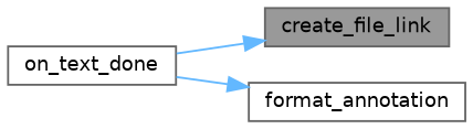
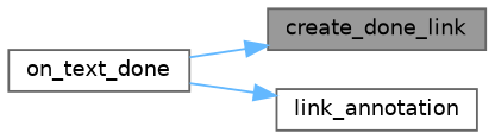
  digraph {
    rankdir=RL
    node [color=grey40 fillcolor=white fontname=Helvetica fontsize=10 shape=box style=filled]
    edge [color=steelblue1 dir=back fontname=Helvetica fontsize=10 labelfontname=Helvetica labelfontsize=10 style=solid]
-   n1 [color=gray40 fillcolor=grey60 fontcolor=black height=0.2 label=create_file_link width=0.4]
+   n1 [color=gray40 fillcolor=grey60 fontcolor=black height=0.2 label=create_done_link width=0.4]
    n2 [height=0.2 label=on_text_done width=0.4]
-   n3 [height=0.2 label=format_annotation width=0.4]
+   n3 [height=0.2 label=link_annotation width=0.4]
    n1 -> n2
    n3 -> n2
  }
